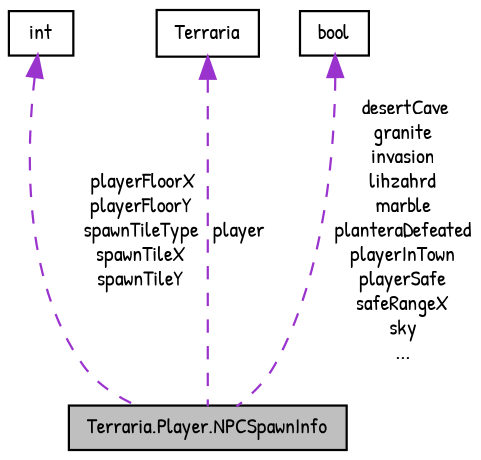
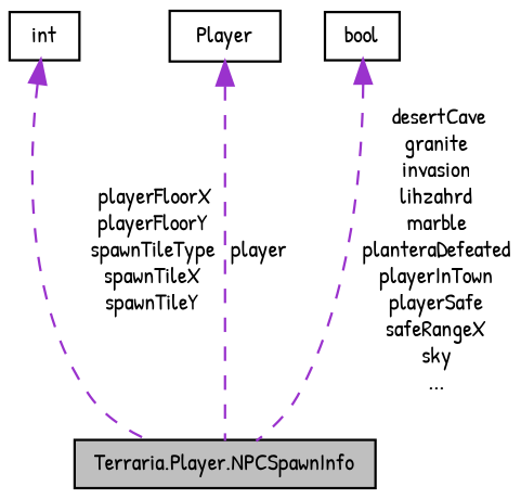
  digraph {
    fontname="Patrick Hand"
    node [color=black fillcolor=white fontname="Patrick Hand" fontsize=10 shape=record style=filled]
    edge [color=darkorchid3 dir=back fontname="Patrick Hand" fontsize=10 labelfontname=Helvetica labelfontsize=10 style=dashed]
    n1 [fillcolor=grey75 fontcolor=black height=0.2 label="Terraria.Player.NPCSpawnInfo" width=0.4]
    n2 [height=0.2 label=int width=0.4]
-   n3 [height=0.2 label=Terraria width=0.4]
+   n3 [height=0.2 label=Player width=0.4]
    n4 [height=0.2 label=bool width=0.4]
    n2 -> n1 [label=" playerFloorX\nplayerFloorY\nspawnTileType\nspawnTileX\nspawnTileY"]
    n3 -> n1 [label=" player"]
    n4 -> n1 [label=" desertCave\ngranite\ninvasion\nlihzahrd\nmarble\nplanteraDefeated\nplayerInTown\nplayerSafe\nsafeRangeX\nsky\n..."]
  }
